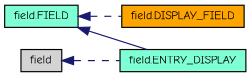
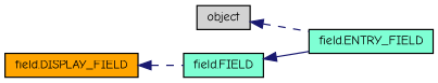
  digraph {
    fontname="Comic Neue"
    rankdir=LR
    node [color=black fillcolor=aquamarine fontname="Comic Neue" fontsize=10 shape=record style=filled]
    edge [color=midnightblue dir=back fontname="Comic Neue" fontsize=10 labelfontname=Helvetica labelfontsize=10 style=dashed]
    n1 [fontcolor=black height=0.2 label="field.FIELD" width=0.4]
    n2 [fillcolor=orange height=0.2 label="field.DISPLAY_FIELD" width=0.4]
-   n3 [height=0.2 label="field.ENTRY_DISPLAY" width=0.4]
-   n4 [fillcolor=lightgrey height=0.2 label=field width=0.4]
-   n1 -> n2
+   n3 [height=0.2 label="field.ENTRY_FIELD" width=0.4]
+   n4 [fillcolor=lightgrey height=0.2 label=object width=0.4]
+   n2 -> n1
    n1 -> n3 [style=solid]
    n4 -> n3
  }
